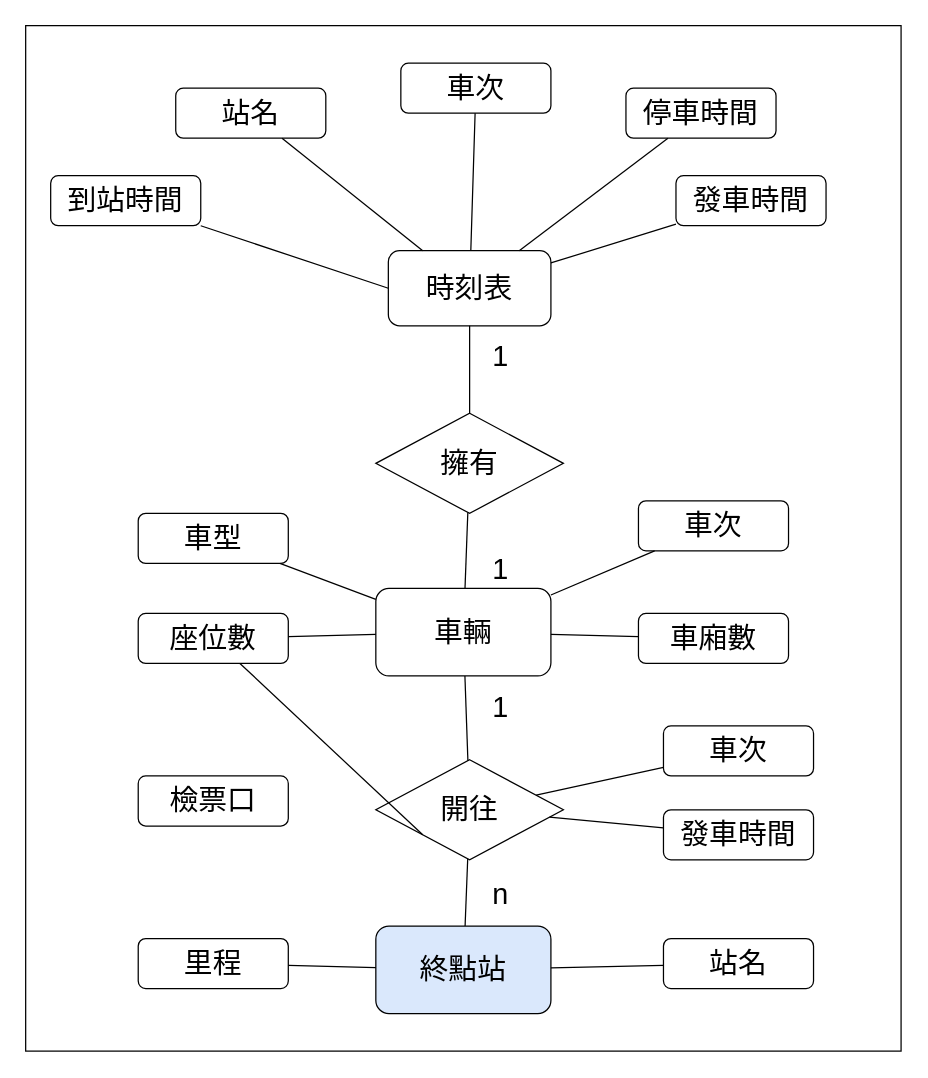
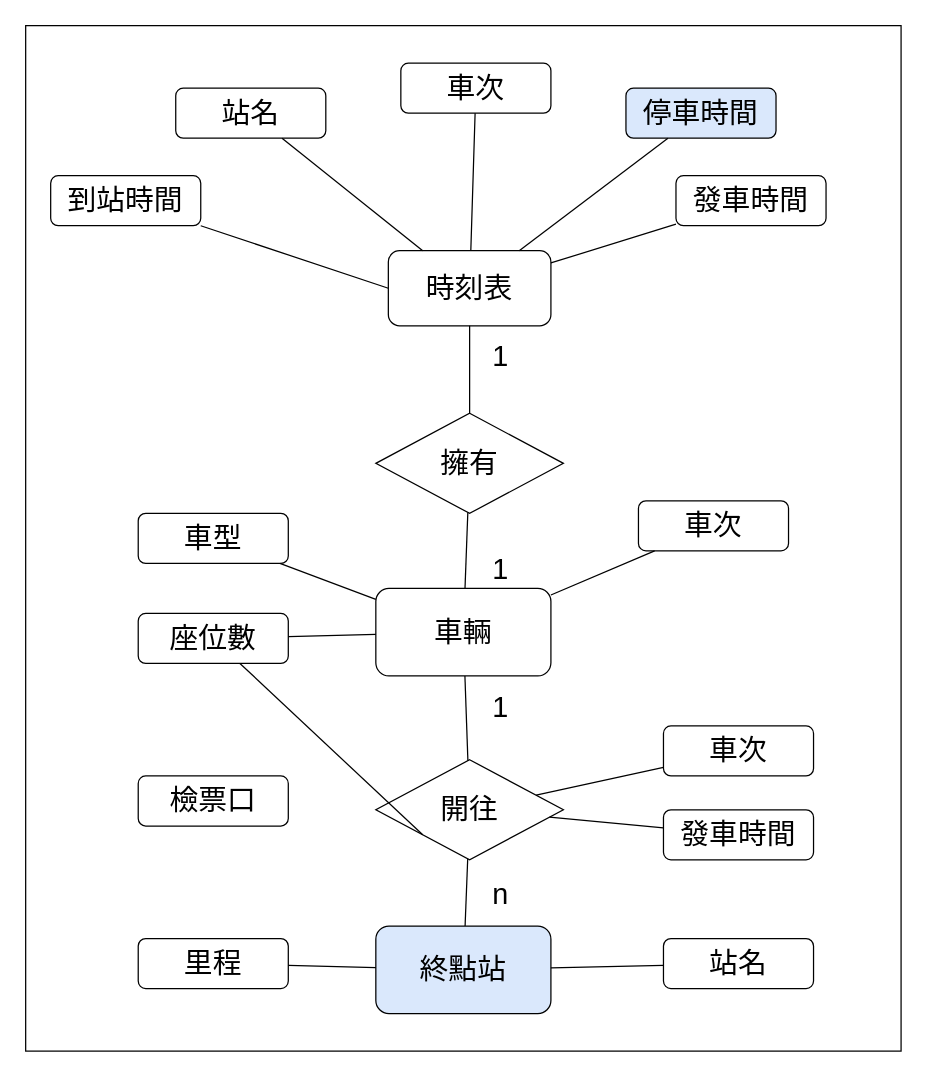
  <mxCell id="0" />
  <mxCell id="1" parent="0" />
  <mxCell id="2" value="" style="rounded=0;whiteSpace=wrap;html=1;" vertex="1" parent="1"><mxGeometry x="20" y="20" width="700" height="820" as="geometry" /></mxCell>
  <mxCell id="3" value="&lt;font style=&quot;font-size: 23px;&quot;&gt;到站時間&lt;/font&gt;" style="rounded=1;whiteSpace=wrap;html=1;" vertex="1" parent="1"><mxGeometry x="40" y="140" width="120" height="40" as="geometry" /></mxCell>
  <mxCell id="4" value="&lt;font style=&quot;font-size: 23px;&quot;&gt;站名&lt;/font&gt;" style="rounded=1;whiteSpace=wrap;html=1;" vertex="1" parent="1"><mxGeometry x="140" y="70" width="120" height="40" as="geometry" /></mxCell>
  <mxCell id="5" value="&lt;font style=&quot;font-size: 23px;&quot;&gt;車次&lt;/font&gt;" style="rounded=1;whiteSpace=wrap;html=1;" vertex="1" parent="1"><mxGeometry x="320" y="50" width="120" height="40" as="geometry" /></mxCell>
- <mxCell id="6" value="&lt;font style=&quot;font-size: 23px;&quot;&gt;停車時間&lt;/font&gt;" style="rounded=1;whiteSpace=wrap;html=1;" vertex="1" parent="1"><mxGeometry x="500" y="70" width="120" height="40" as="geometry" /></mxCell>
+ <mxCell id="6" value="&lt;font style=&quot;font-size: 23px;&quot;&gt;停車時間&lt;/font&gt;" style="rounded=1;whiteSpace=wrap;html=1;fillColor=#dae8fc;" vertex="1" parent="1"><mxGeometry x="500" y="70" width="120" height="40" as="geometry" /></mxCell>
  <mxCell id="7" value="&lt;font style=&quot;font-size: 23px;&quot;&gt;發車時間&lt;/font&gt;" style="rounded=1;whiteSpace=wrap;html=1;" vertex="1" parent="1"><mxGeometry x="540" y="140" width="120" height="40" as="geometry" /></mxCell>
  <mxCell id="8" value="&lt;font style=&quot;font-size: 23px;&quot;&gt;時刻表&lt;/font&gt;" style="rounded=1;whiteSpace=wrap;html=1;" vertex="1" parent="1"><mxGeometry x="310" y="200" width="130" height="60" as="geometry" /></mxCell>
  <mxCell id="9" value="&lt;font style=&quot;font-size: 23px;&quot;&gt;擁有&lt;/font&gt;" style="rhombus;whiteSpace=wrap;html=1;" vertex="1" parent="1"><mxGeometry x="300" y="330" width="150" height="80" as="geometry" /></mxCell>
  <mxCell id="10" value="&lt;font style=&quot;font-size: 23px;&quot;&gt;車型&lt;/font&gt;" style="rounded=1;whiteSpace=wrap;html=1;" vertex="1" parent="1"><mxGeometry x="110" y="410" width="120" height="40" as="geometry" /></mxCell>
  <mxCell id="11" value="&lt;font style=&quot;font-size: 23px;&quot;&gt;座位數&lt;/font&gt;" style="rounded=1;whiteSpace=wrap;html=1;" vertex="1" parent="1"><mxGeometry x="110" y="490" width="120" height="40" as="geometry" /></mxCell>
  <mxCell id="12" value="&lt;font style=&quot;font-size: 23px;&quot;&gt;檢票口&lt;/font&gt;" style="rounded=1;whiteSpace=wrap;html=1;" vertex="1" parent="1"><mxGeometry x="110" y="620" width="120" height="40" as="geometry" /></mxCell>
  <mxCell id="13" value="&lt;font style=&quot;font-size: 23px;&quot;&gt;里程&lt;/font&gt;" style="rounded=1;whiteSpace=wrap;html=1;" vertex="1" parent="1"><mxGeometry x="110" y="750" width="120" height="40" as="geometry" /></mxCell>
  <mxCell id="14" value="&lt;font style=&quot;font-size: 23px;&quot;&gt;車次&lt;/font&gt;" style="rounded=1;whiteSpace=wrap;html=1;" vertex="1" parent="1"><mxGeometry x="510" y="400" width="120" height="40" as="geometry" /></mxCell>
- <mxCell id="15" value="&lt;font style=&quot;font-size: 23px;&quot;&gt;車廂數&lt;/font&gt;" style="rounded=1;whiteSpace=wrap;html=1;" vertex="1" parent="1"><mxGeometry x="510" y="490" width="120" height="40" as="geometry" /></mxCell>
  <mxCell id="16" value="&lt;font style=&quot;font-size: 23px;&quot;&gt;車次&lt;/font&gt;" style="rounded=1;whiteSpace=wrap;html=1;" vertex="1" parent="1"><mxGeometry x="530" y="580" width="120" height="40" as="geometry" /></mxCell>
  <mxCell id="17" value="&lt;font style=&quot;font-size: 23px;&quot;&gt;發車時間&lt;/font&gt;" style="rounded=1;whiteSpace=wrap;html=1;" vertex="1" parent="1"><mxGeometry x="530" y="647" width="120" height="40" as="geometry" /></mxCell>
  <mxCell id="18" value="&lt;font style=&quot;font-size: 23px;&quot;&gt;站名&lt;/font&gt;" style="rounded=1;whiteSpace=wrap;html=1;" vertex="1" parent="1"><mxGeometry x="530" y="750" width="120" height="40" as="geometry" /></mxCell>
  <mxCell id="19" value="&lt;font style=&quot;font-size: 23px;&quot;&gt;車輛&lt;/font&gt;" style="rounded=1;whiteSpace=wrap;html=1;" vertex="1" parent="1"><mxGeometry x="300" y="470" width="140" height="70" as="geometry" /></mxCell>
  <mxCell id="20" value="&lt;font style=&quot;font-size: 23px;&quot;&gt;終點站&lt;/font&gt;" style="rounded=1;whiteSpace=wrap;html=1;direction=south;fillColor=#dae8fc;" vertex="1" parent="1"><mxGeometry x="300" y="740" width="140" height="70" as="geometry" /></mxCell>
  <mxCell id="21" value="&lt;span style=&quot;font-size: 23px;&quot;&gt;開往&lt;/span&gt;" style="rhombus;whiteSpace=wrap;html=1;" vertex="1" parent="1"><mxGeometry x="300" y="607" width="150" height="80" as="geometry" /></mxCell>
  <mxCell id="22" value="&lt;font style=&quot;font-size: 23px;&quot;&gt;1&lt;/font&gt;" style="text;html=1;strokeColor=none;fillColor=none;align=center;verticalAlign=middle;whiteSpace=wrap;rounded=0;" vertex="1" parent="1"><mxGeometry x="370" y="270" width="60" height="30" as="geometry" /></mxCell>
  <mxCell id="23" value="&lt;font style=&quot;font-size: 23px;&quot;&gt;1&lt;/font&gt;" style="text;html=1;strokeColor=none;fillColor=none;align=center;verticalAlign=middle;whiteSpace=wrap;rounded=0;" vertex="1" parent="1"><mxGeometry x="370" y="440" width="60" height="30" as="geometry" /></mxCell>
  <mxCell id="24" value="&lt;font style=&quot;font-size: 23px;&quot;&gt;1&lt;/font&gt;" style="text;html=1;strokeColor=none;fillColor=none;align=center;verticalAlign=middle;whiteSpace=wrap;rounded=0;" vertex="1" parent="1"><mxGeometry x="370" y="550" width="60" height="30" as="geometry" /></mxCell>
  <mxCell id="25" value="&lt;font style=&quot;font-size: 23px;&quot;&gt;n&lt;/font&gt;" style="text;html=1;strokeColor=none;fillColor=none;align=center;verticalAlign=middle;whiteSpace=wrap;rounded=0;" vertex="1" parent="1"><mxGeometry x="370" y="700" width="60" height="30" as="geometry" /></mxCell>
  <mxCell id="26" value="" style="endArrow=none;html=1;rounded=0;exitX=0;exitY=0.5;exitDx=0;exitDy=0;" edge="1" parent="1" source="8" target="3"><mxGeometry width="50" height="50" relative="1" as="geometry"><mxPoint x="150" y="330" as="sourcePoint" /><mxPoint x="200" y="280" as="targetPoint" /></mxGeometry></mxCell>
  <mxCell id="27" value="" style="endArrow=none;html=1;rounded=0;" edge="1" parent="1" source="8" target="4"><mxGeometry width="50" height="50" relative="1" as="geometry"><mxPoint x="160" y="310" as="sourcePoint" /><mxPoint x="210" y="260" as="targetPoint" /></mxGeometry></mxCell>
  <mxCell id="28" value="" style="endArrow=none;html=1;rounded=0;" edge="1" parent="1" source="8" target="5"><mxGeometry width="50" height="50" relative="1" as="geometry"><mxPoint x="150" y="320" as="sourcePoint" /><mxPoint x="200" y="270" as="targetPoint" /></mxGeometry></mxCell>
  <mxCell id="29" value="" style="endArrow=none;html=1;rounded=0;" edge="1" parent="1" source="8" target="6"><mxGeometry width="50" height="50" relative="1" as="geometry"><mxPoint x="150" y="330" as="sourcePoint" /><mxPoint x="200" y="280" as="targetPoint" /></mxGeometry></mxCell>
  <mxCell id="30" value="" style="endArrow=none;html=1;rounded=0;" edge="1" parent="1" source="8" target="7"><mxGeometry width="50" height="50" relative="1" as="geometry"><mxPoint x="110" y="320" as="sourcePoint" /><mxPoint x="160" y="270" as="targetPoint" /></mxGeometry></mxCell>
  <mxCell id="31" value="" style="endArrow=none;html=1;rounded=0;" edge="1" parent="1" source="9" target="8"><mxGeometry width="50" height="50" relative="1" as="geometry"><mxPoint x="140" y="340" as="sourcePoint" /><mxPoint x="190" y="290" as="targetPoint" /></mxGeometry></mxCell>
  <mxCell id="32" value="" style="endArrow=none;html=1;rounded=0;" edge="1" parent="1" source="19" target="9"><mxGeometry width="50" height="50" relative="1" as="geometry"><mxPoint x="150" y="330" as="sourcePoint" /><mxPoint x="200" y="280" as="targetPoint" /></mxGeometry></mxCell>
  <mxCell id="33" value="" style="endArrow=none;html=1;rounded=0;" edge="1" parent="1" source="10" target="19"><mxGeometry width="50" height="50" relative="1" as="geometry"><mxPoint x="110" y="370" as="sourcePoint" /><mxPoint x="160" y="320" as="targetPoint" /></mxGeometry></mxCell>
  <mxCell id="34" value="" style="endArrow=none;html=1;rounded=0;" edge="1" parent="1" source="11" target="19"><mxGeometry width="50" height="50" relative="1" as="geometry"><mxPoint x="160" y="350" as="sourcePoint" /><mxPoint x="210" y="300" as="targetPoint" /></mxGeometry></mxCell>
  <mxCell id="35" value="" style="endArrow=none;html=1;rounded=0;" edge="1" parent="1" source="19" target="14"><mxGeometry width="50" height="50" relative="1" as="geometry"><mxPoint x="580" y="350" as="sourcePoint" /><mxPoint x="630" y="300" as="targetPoint" /></mxGeometry></mxCell>
- <mxCell id="36" value="" style="endArrow=none;html=1;rounded=0;" edge="1" parent="1" source="19" target="15"><mxGeometry width="50" height="50" relative="1" as="geometry"><mxPoint x="530" y="340" as="sourcePoint" /><mxPoint x="580" y="290" as="targetPoint" /></mxGeometry></mxCell>
  <mxCell id="37" value="" style="endArrow=none;html=1;rounded=0;" edge="1" parent="1" source="19" target="21"><mxGeometry width="50" height="50" relative="1" as="geometry"><mxPoint x="40" y="600" as="sourcePoint" /><mxPoint x="90" y="550" as="targetPoint" /></mxGeometry></mxCell>
  <mxCell id="38" value="" style="endArrow=none;html=1;rounded=0;exitX=0;exitY=1;exitDx=0;exitDy=0;" edge="1" parent="1" source="21" target="11"><mxGeometry width="50" height="50" relative="1" as="geometry"><mxPoint x="510" y="530" as="sourcePoint" /><mxPoint x="560" y="480" as="targetPoint" /></mxGeometry></mxCell>
  <mxCell id="39" value="" style="endArrow=none;html=1;rounded=0;" edge="1" parent="1" source="21" target="16"><mxGeometry width="50" height="50" relative="1" as="geometry"><mxPoint x="840" y="620" as="sourcePoint" /><mxPoint x="890" y="570" as="targetPoint" /></mxGeometry></mxCell>
  <mxCell id="40" value="" style="endArrow=none;html=1;rounded=0;" edge="1" parent="1" source="21" target="17"><mxGeometry width="50" height="50" relative="1" as="geometry"><mxPoint x="800" y="620" as="sourcePoint" /><mxPoint x="850" y="570" as="targetPoint" /></mxGeometry></mxCell>
  <mxCell id="41" value="" style="endArrow=none;html=1;rounded=0;" edge="1" parent="1" source="20" target="21"><mxGeometry width="50" height="50" relative="1" as="geometry"><mxPoint x="510" y="530" as="sourcePoint" /><mxPoint x="560" y="480" as="targetPoint" /></mxGeometry></mxCell>
  <mxCell id="42" value="" style="endArrow=none;html=1;rounded=0;" edge="1" parent="1" source="18" target="20"><mxGeometry width="50" height="50" relative="1" as="geometry"><mxPoint x="840" y="560" as="sourcePoint" /><mxPoint x="890" y="510" as="targetPoint" /></mxGeometry></mxCell>
  <mxCell id="43" value="" style="endArrow=none;html=1;rounded=0;" edge="1" parent="1" source="13" target="20"><mxGeometry width="50" height="50" relative="1" as="geometry"><mxPoint x="20" y="730" as="sourcePoint" /><mxPoint x="70" y="680" as="targetPoint" /></mxGeometry></mxCell>
